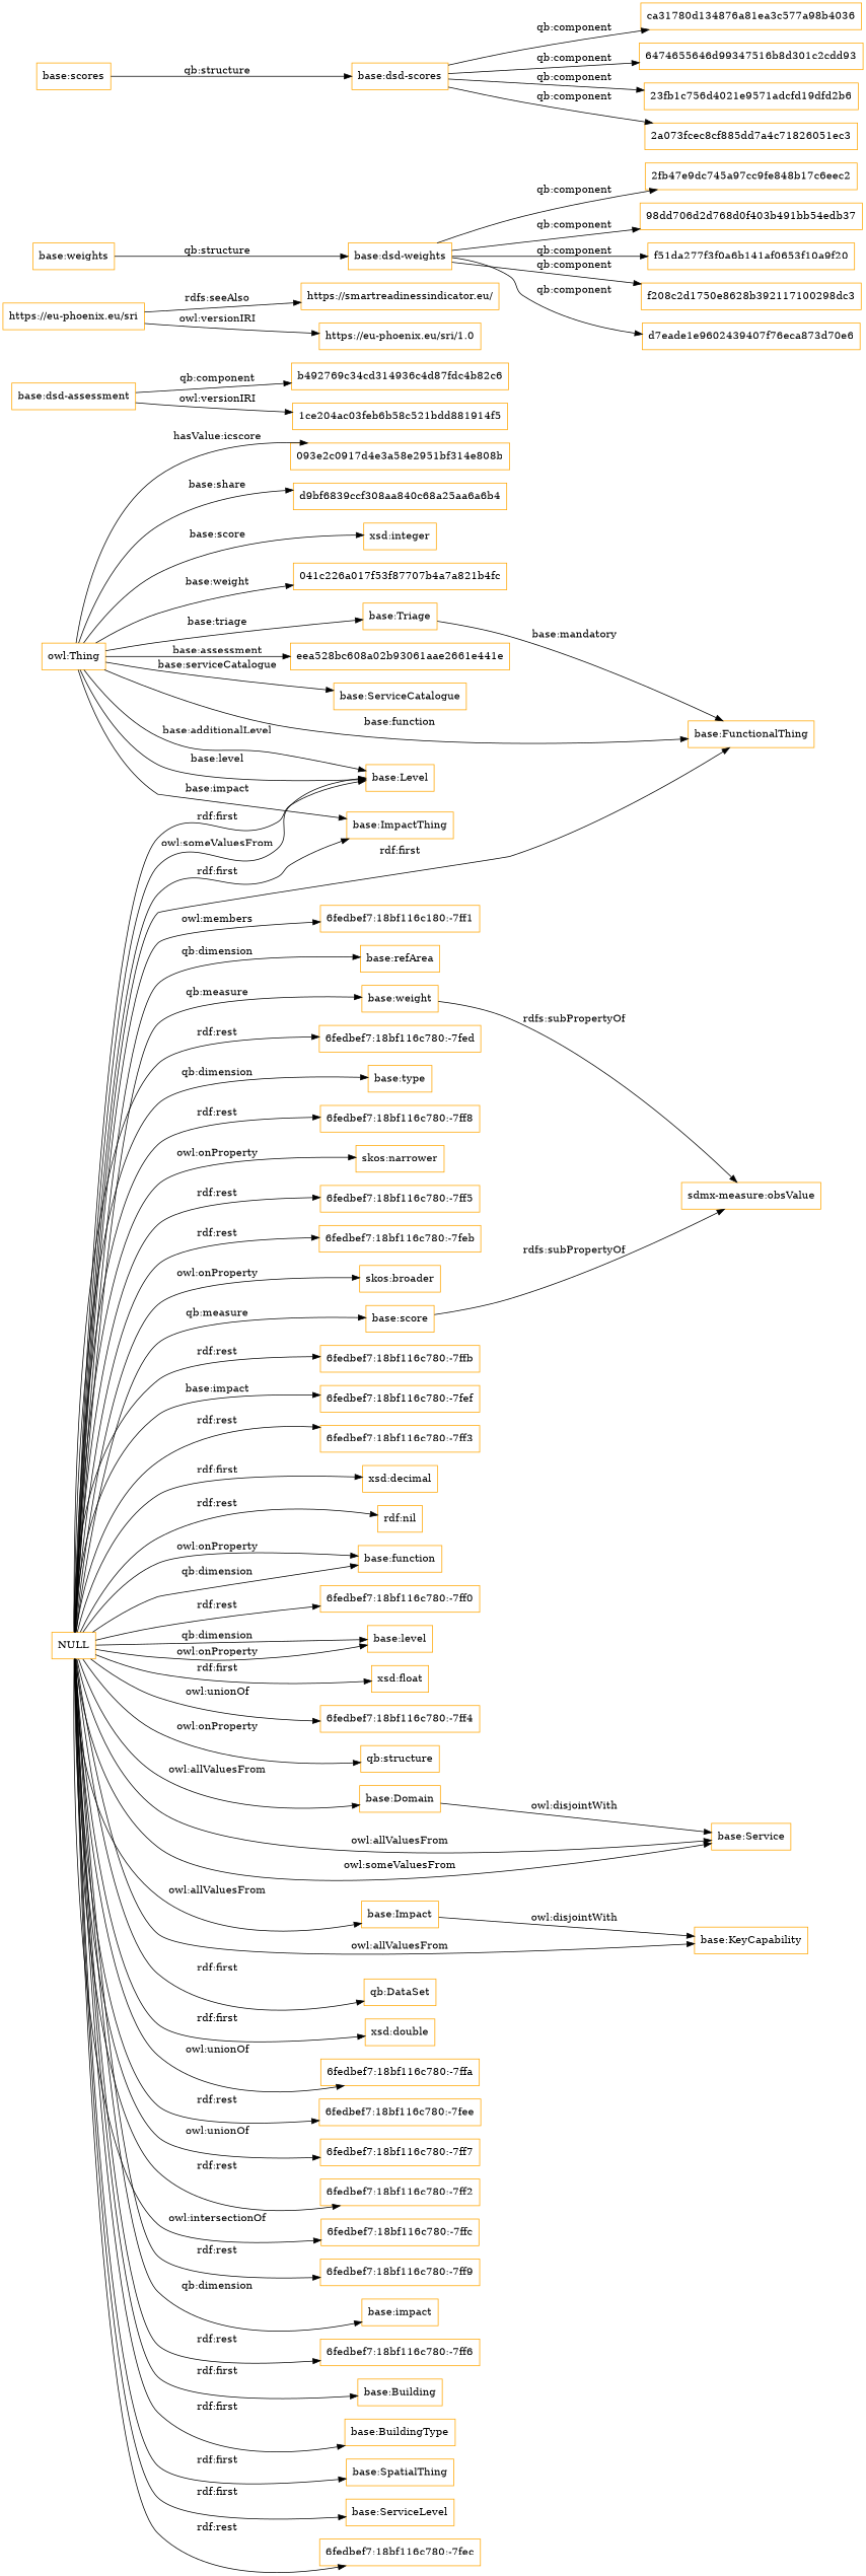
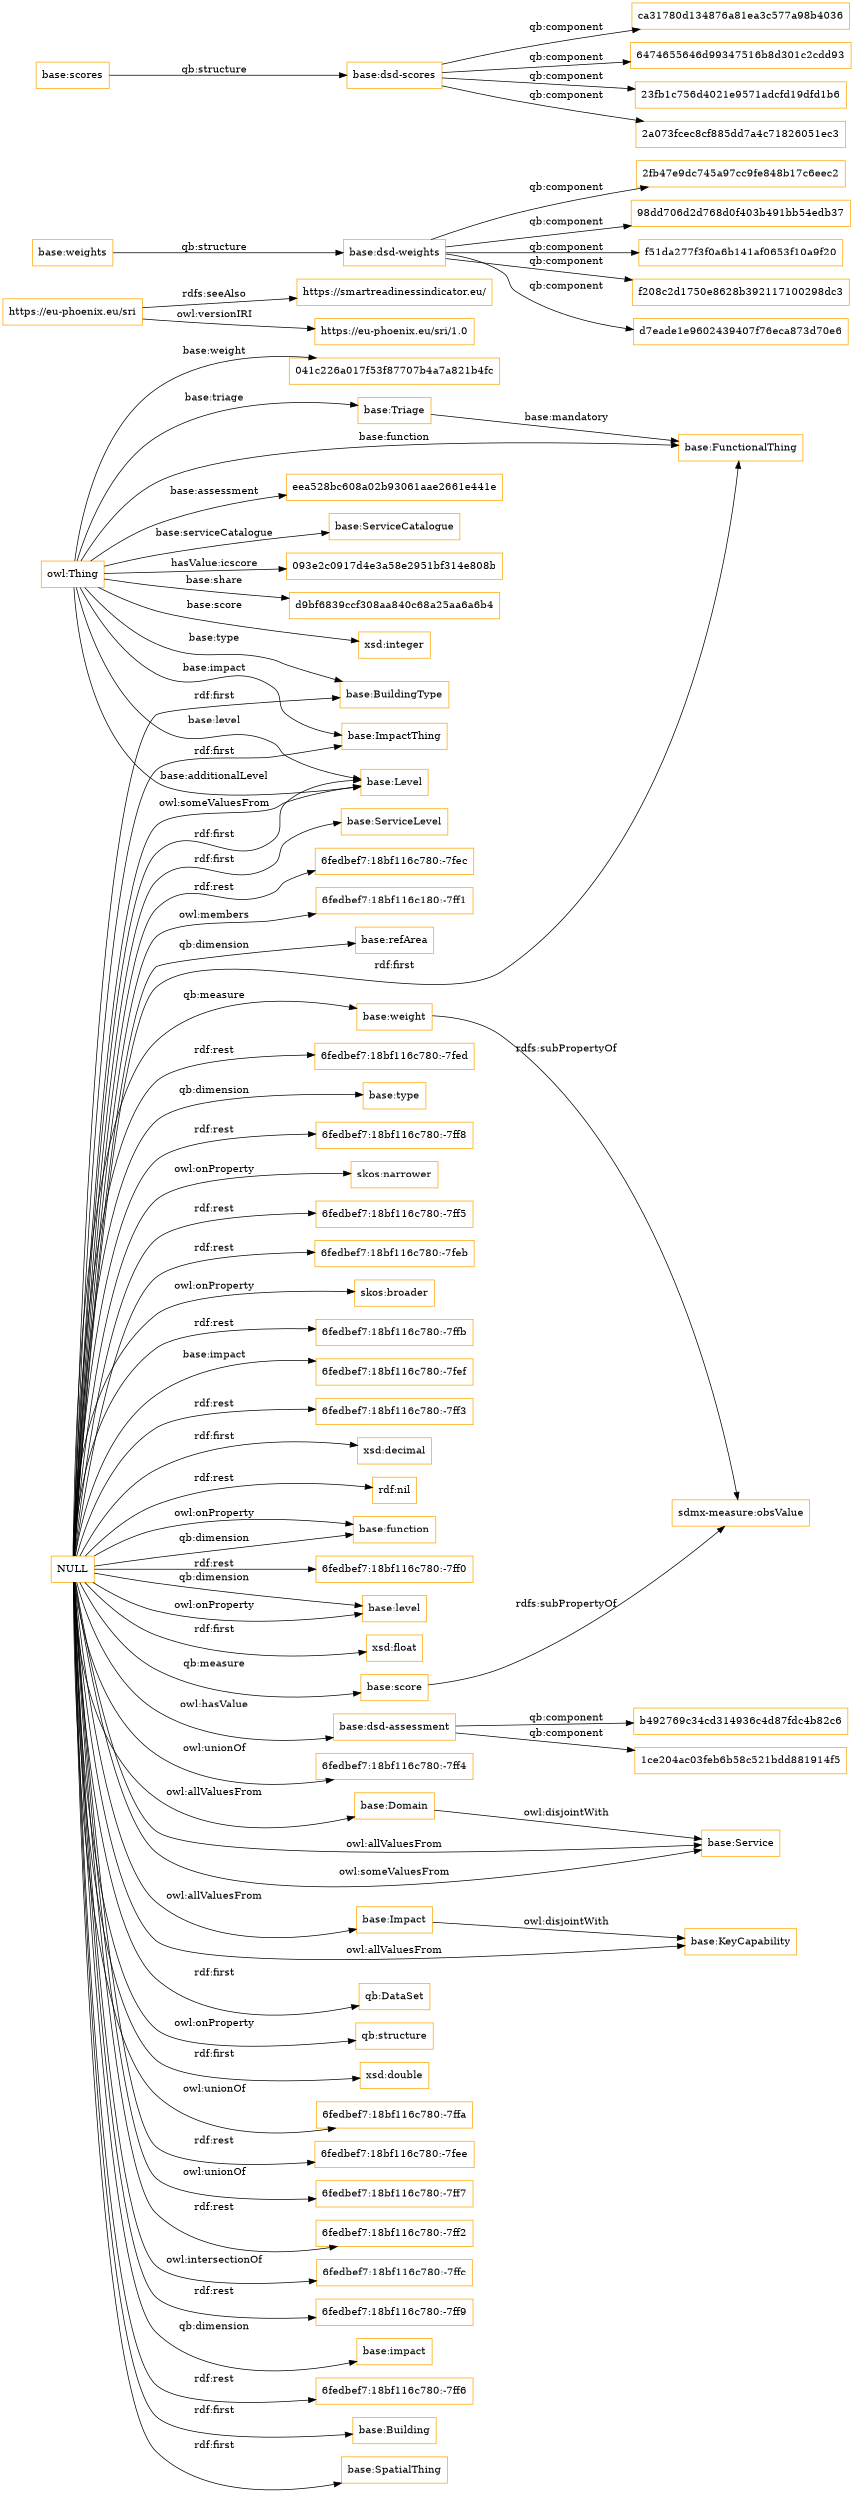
  digraph {
    rankdir=LR
    node [color=orange shape=rectangle]
    "base:Triage"
    "base:FunctionalThing"
    "base:Domain"
    "base:Service"
    "base:Impact"
    "base:KeyCapability"
    NULL
    "qb:DataSet"
    "base:Level"
    "base:Building"
    "base:BuildingType"
    "base:ImpactThing"
    "base:SpatialThing"
    "base:ServiceLevel"
    "6fedbef7:18bf116c780:-7fec"
    n16 [label="6fedbef7:18bf116c180:-7ff1"]
    "base:refArea"
    "base:score"
    "6fedbef7:18bf116c780:-7fed"
    "base:type"
    "6fedbef7:18bf116c780:-7ff8"
    "skos:narrower"
    "6fedbef7:18bf116c780:-7ff5"
    "6fedbef7:18bf116c780:-7feb"
    "skos:broader"
    "6fedbef7:18bf116c780:-7ffb"
    "6fedbef7:18bf116c780:-7fef"
    "6fedbef7:18bf116c780:-7ff3"
    "xsd:decimal"
    "rdf:nil"
    "base:function"
    "6fedbef7:18bf116c780:-7ff0"
    "base:level"
    "xsd:float"
    "base:dsd-assessment"
    "6fedbef7:18bf116c780:-7ff4"
    "qb:structure"
    "xsd:double"
    "6fedbef7:18bf116c780:-7ffa"
    "6fedbef7:18bf116c780:-7fee"
    "6fedbef7:18bf116c780:-7ff7"
    "6fedbef7:18bf116c780:-7ff2"
    "6fedbef7:18bf116c780:-7ffc"
    "6fedbef7:18bf116c780:-7ff9"
    "base:impact"
    "base:weight"
    "6fedbef7:18bf116c780:-7ff6"
    "sdmx-measure:obsValue"
    b492769c34cd314936c4d87fdc4b82c6
    "1ce204ac03feb6b58c521bdd881914f5"
    "https://eu-phoenix.eu/sri"
    "https://smartreadinessindicator.eu/"
    "https://eu-phoenix.eu/sri/1.0"
    "base:weights"
    "base:dsd-weights"
    "2fb47e9dc745a97cc9fe848b17c6eec2"
    "98dd706d2d768d0f403b491bb54edb37"
    f51da277f3f0a6b141af0653f10a9f20
    f208c2d1750e8628b392117100298dc3
    d7eade1e9602439407f76eca873d70e6
    "base:dsd-scores"
    ca31780d134876a81ea3c577a98b4036
    "6474655646d99347516b8d301c2cdd93"
-   "23fb1c756d4021e9571adcfd19dfd1b6" [label="23fb1c756d4021e9571adcfd19dfd2b6"]
+   "23fb1c756d4021e9571adcfd19dfd1b6"
    "2a073fcec8cf885dd7a4c71826051ec3"
    "base:scores"
    "owl:Thing"
    eea528bc608a02b93061aae2661e441e
    "base:ServiceCatalogue"
    "093e2c0917d4e3a58e2951bf314e808b"
    d9bf6839ccf308aa840c68a25aa6a6b4
    "xsd:integer"
    "041c226a017f53f87707b4a7a821b4fc"
    "base:Triage" -> "base:FunctionalThing" [label="base:mandatory"]
    "base:Domain" -> "base:Service" [label="owl:disjointWith"]
    "base:Impact" -> "base:KeyCapability" [label="owl:disjointWith"]
    NULL -> "base:FunctionalThing" [label="rdf:first"]
    NULL -> "base:Domain" [label="owl:allValuesFrom"]
    NULL -> "base:Service" [label="owl:allValuesFrom"]
    NULL -> "base:Service" [label="owl:someValuesFrom"]
    NULL -> "base:Impact" [label="owl:allValuesFrom"]
    NULL -> "base:KeyCapability" [label="owl:allValuesFrom"]
    NULL -> "qb:DataSet" [label="rdf:first"]
    NULL -> "base:Level" [label="owl:someValuesFrom"]
    NULL -> "base:Level" [label="rdf:first"]
    NULL -> "base:Building" [label="rdf:first"]
    NULL -> "base:BuildingType" [label="rdf:first"]
    NULL -> "base:ImpactThing" [label="rdf:first"]
    NULL -> "base:SpatialThing" [label="rdf:first"]
    NULL -> "base:ServiceLevel" [label="rdf:first"]
    NULL -> "6fedbef7:18bf116c780:-7fec" [label="rdf:rest"]
    NULL -> n16 [label="owl:members"]
    NULL -> "base:refArea" [label="qb:dimension"]
    NULL -> "base:score" [label="qb:measure"]
    NULL -> "6fedbef7:18bf116c780:-7fed" [label="rdf:rest"]
    NULL -> "base:type" [label="qb:dimension"]
    NULL -> "6fedbef7:18bf116c780:-7ff8" [label="rdf:rest"]
    NULL -> "skos:narrower" [label="owl:onProperty"]
    NULL -> "6fedbef7:18bf116c780:-7ff5" [label="rdf:rest"]
    NULL -> "6fedbef7:18bf116c780:-7feb" [label="rdf:rest"]
    NULL -> "skos:broader" [label="owl:onProperty"]
    NULL -> "6fedbef7:18bf116c780:-7ffb" [label="rdf:rest"]
    NULL -> "6fedbef7:18bf116c780:-7fef" [label="base:impact"]
    NULL -> "6fedbef7:18bf116c780:-7ff3" [label="rdf:rest"]
    NULL -> "xsd:decimal" [label="rdf:first"]
    NULL -> "rdf:nil" [label="rdf:rest"]
    NULL -> "base:function" [label="owl:onProperty"]
    NULL -> "base:function" [label="qb:dimension"]
    NULL -> "6fedbef7:18bf116c780:-7ff0" [label="rdf:rest"]
    NULL -> "base:level" [label="qb:dimension"]
    NULL -> "base:level" [label="owl:onProperty"]
    NULL -> "xsd:float" [label="rdf:first"]
+   NULL -> "base:dsd-assessment" [label="owl:hasValue"]
    NULL -> "6fedbef7:18bf116c780:-7ff4" [label="owl:unionOf"]
    NULL -> "qb:structure" [label="owl:onProperty"]
    NULL -> "xsd:double" [label="rdf:first"]
    NULL -> "6fedbef7:18bf116c780:-7ffa" [label="owl:unionOf"]
    NULL -> "6fedbef7:18bf116c780:-7fee" [label="rdf:rest"]
    NULL -> "6fedbef7:18bf116c780:-7ff7" [label="owl:unionOf"]
    NULL -> "6fedbef7:18bf116c780:-7ff2" [label="rdf:rest"]
    NULL -> "6fedbef7:18bf116c780:-7ffc" [label="owl:intersectionOf"]
    NULL -> "6fedbef7:18bf116c780:-7ff9" [label="rdf:rest"]
    NULL -> "base:impact" [label="qb:dimension"]
    NULL -> "base:weight" [label="qb:measure"]
    NULL -> "6fedbef7:18bf116c780:-7ff6" [label="rdf:rest"]
    "base:score" -> "sdmx-measure:obsValue" [label="rdfs:subPropertyOf"]
    "base:dsd-assessment" -> b492769c34cd314936c4d87fdc4b82c6 [label="qb:component"]
-   "base:dsd-assessment" -> "1ce204ac03feb6b58c521bdd881914f5" [label="owl:versionIRI"]
+   "base:dsd-assessment" -> "1ce204ac03feb6b58c521bdd881914f5" [label="qb:component"]
    "base:weight" -> "sdmx-measure:obsValue" [label="rdfs:subPropertyOf"]
    "https://eu-phoenix.eu/sri" -> "https://smartreadinessindicator.eu/" [label="rdfs:seeAlso"]
    "https://eu-phoenix.eu/sri" -> "https://eu-phoenix.eu/sri/1.0" [label="owl:versionIRI"]
    "base:weights" -> "base:dsd-weights" [label="qb:structure"]
    "base:dsd-weights" -> "2fb47e9dc745a97cc9fe848b17c6eec2" [label="qb:component"]
    "base:dsd-weights" -> "98dd706d2d768d0f403b491bb54edb37" [label="qb:component"]
    "base:dsd-weights" -> f51da277f3f0a6b141af0653f10a9f20 [label="qb:component"]
    "base:dsd-weights" -> f208c2d1750e8628b392117100298dc3 [label="qb:component"]
    "base:dsd-weights" -> d7eade1e9602439407f76eca873d70e6 [label="qb:component"]
    "base:dsd-scores" -> ca31780d134876a81ea3c577a98b4036 [label="qb:component"]
    "base:dsd-scores" -> "6474655646d99347516b8d301c2cdd93" [label="qb:component"]
    "base:dsd-scores" -> "23fb1c756d4021e9571adcfd19dfd1b6" [label="qb:component"]
    "base:dsd-scores" -> "2a073fcec8cf885dd7a4c71826051ec3" [label="qb:component"]
    "base:scores" -> "base:dsd-scores" [label="qb:structure"]
    "owl:Thing" -> "base:Triage" [label="base:triage"]
    "owl:Thing" -> "base:FunctionalThing" [label="base:function"]
    "owl:Thing" -> "base:Level" [label="base:level"]
    "owl:Thing" -> "base:Level" [label="base:additionalLevel"]
+   "owl:Thing" -> "base:BuildingType" [label="base:type"]
    "owl:Thing" -> "base:ImpactThing" [label="base:impact"]
    "owl:Thing" -> eea528bc608a02b93061aae2661e441e [label="base:assessment"]
    "owl:Thing" -> "base:ServiceCatalogue" [label="base:serviceCatalogue"]
    "owl:Thing" -> "093e2c0917d4e3a58e2951bf314e808b" [label="hasValue:icscore"]
    "owl:Thing" -> d9bf6839ccf308aa840c68a25aa6a6b4 [label="base:share"]
    "owl:Thing" -> "xsd:integer" [label="base:score"]
    "owl:Thing" -> "041c226a017f53f87707b4a7a821b4fc" [label="base:weight"]
  }
